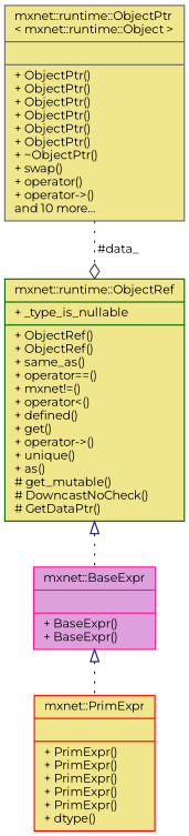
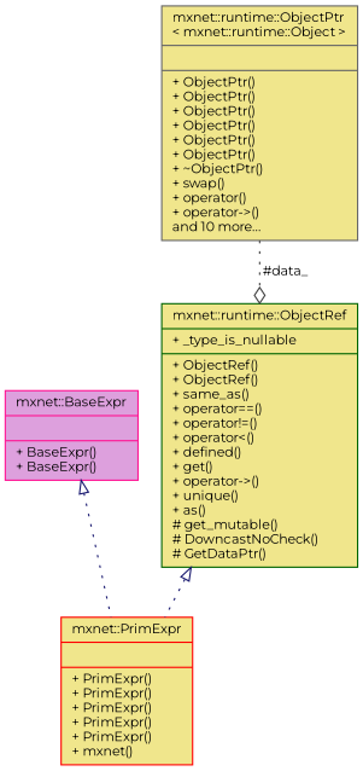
  digraph {
    fontname=Montserrat
    node [fillcolor=khaki fontname=Montserrat fontsize=10 shape=record style=filled]
    edge [arrowtail=onormal color=midnightblue dir=back fontname=Montserrat fontsize=10 labelfontname=Helvetica labelfontsize=10 style=dotted]
-   n1 [color=red fontcolor=black height=0.2 label="{mxnet::PrimExpr\n||+ PrimExpr()\l+ PrimExpr()\l+ PrimExpr()\l+ PrimExpr()\l+ PrimExpr()\l+ dtype()\l}" width=0.4]
+   n1 [color=red fontcolor=black height=0.2 label="{mxnet::PrimExpr\n||+ PrimExpr()\l+ PrimExpr()\l+ PrimExpr()\l+ PrimExpr()\l+ PrimExpr()\l+ mxnet()\l}" width=0.4]
    n2 [color=deeppink fillcolor=plum height=0.2 label="{mxnet::BaseExpr\n||+ BaseExpr()\l+ BaseExpr()\l}" width=0.4]
-   n3 [color=darkgreen height=0.2 label="{mxnet::runtime::ObjectRef\n|+ _type_is_nullable\l|+ ObjectRef()\l+ ObjectRef()\l+ same_as()\l+ operator==()\l+ mxnet!=()\l+ operator\<()\l+ defined()\l+ get()\l+ operator-\>()\l+ unique()\l+ as()\l# get_mutable()\l# DowncastNoCheck()\l# GetDataPtr()\l}" width=0.4]
+   n3 [color=darkgreen height=0.2 label="{mxnet::runtime::ObjectRef\n|+ _type_is_nullable\l|+ ObjectRef()\l+ ObjectRef()\l+ same_as()\l+ operator==()\l+ operator!=()\l+ operator\<()\l+ defined()\l+ get()\l+ operator-\>()\l+ unique()\l+ as()\l# get_mutable()\l# DowncastNoCheck()\l# GetDataPtr()\l}" width=0.4]
    n4 [color=gray40 height=0.2 label="{mxnet::runtime::ObjectPtr\l\< mxnet::runtime::Object \>\n||+ ObjectPtr()\l+ ObjectPtr()\l+ ObjectPtr()\l+ ObjectPtr()\l+ ObjectPtr()\l+ ObjectPtr()\l+ ~ObjectPtr()\l+ swap()\l+ operator()\l+ operator-\>()\land 10 more...\l}" width=0.4]
    n2 -> n1
-   n3 -> n2
+   n3 -> n1
    n4 -> n3 [arrowhead=odiamond color=grey25 label=" #data_" arrowtail="" dir=""]
  }
